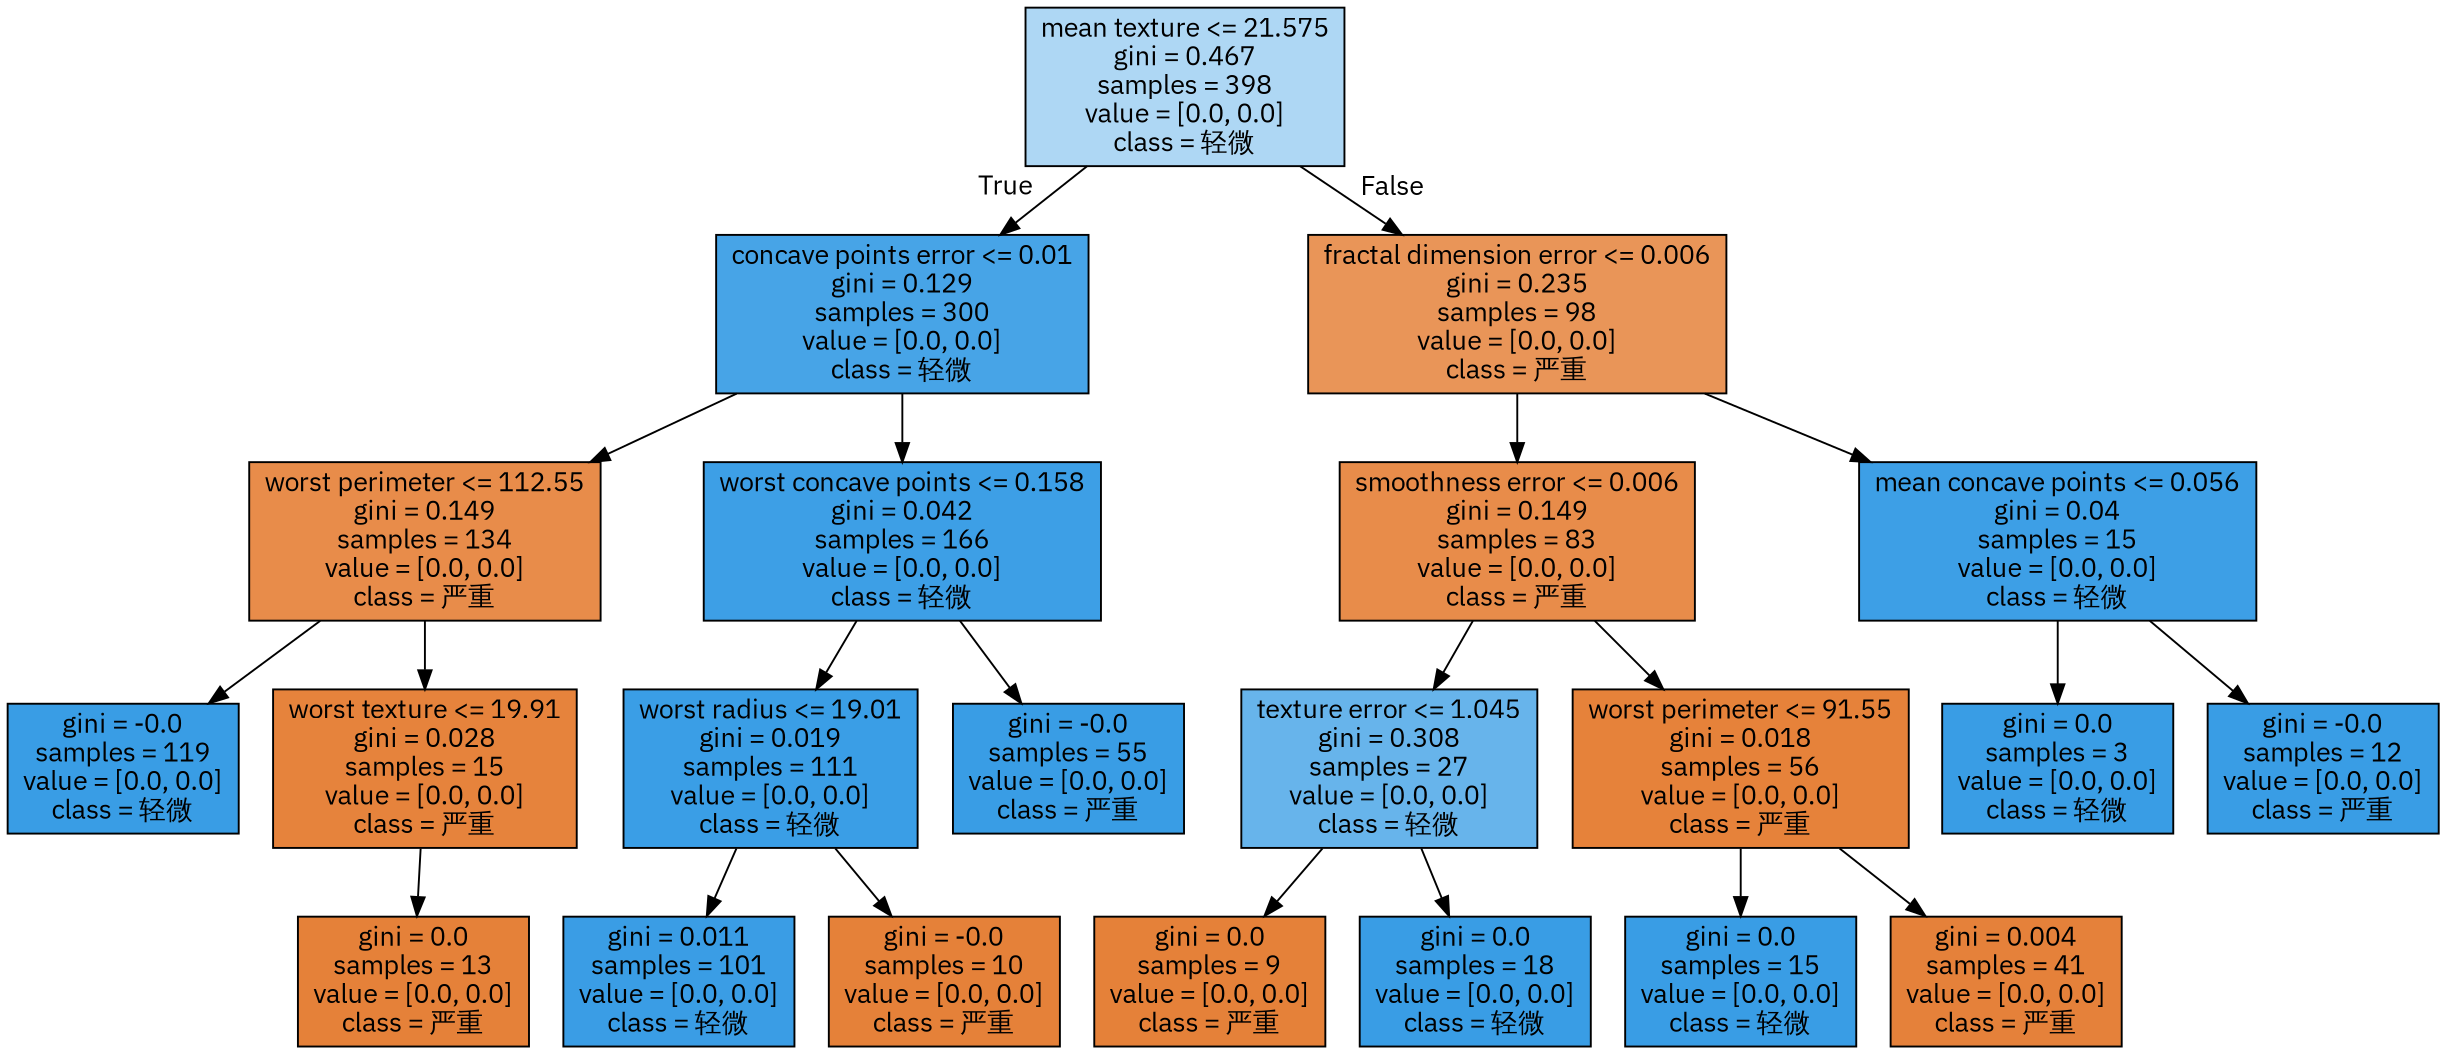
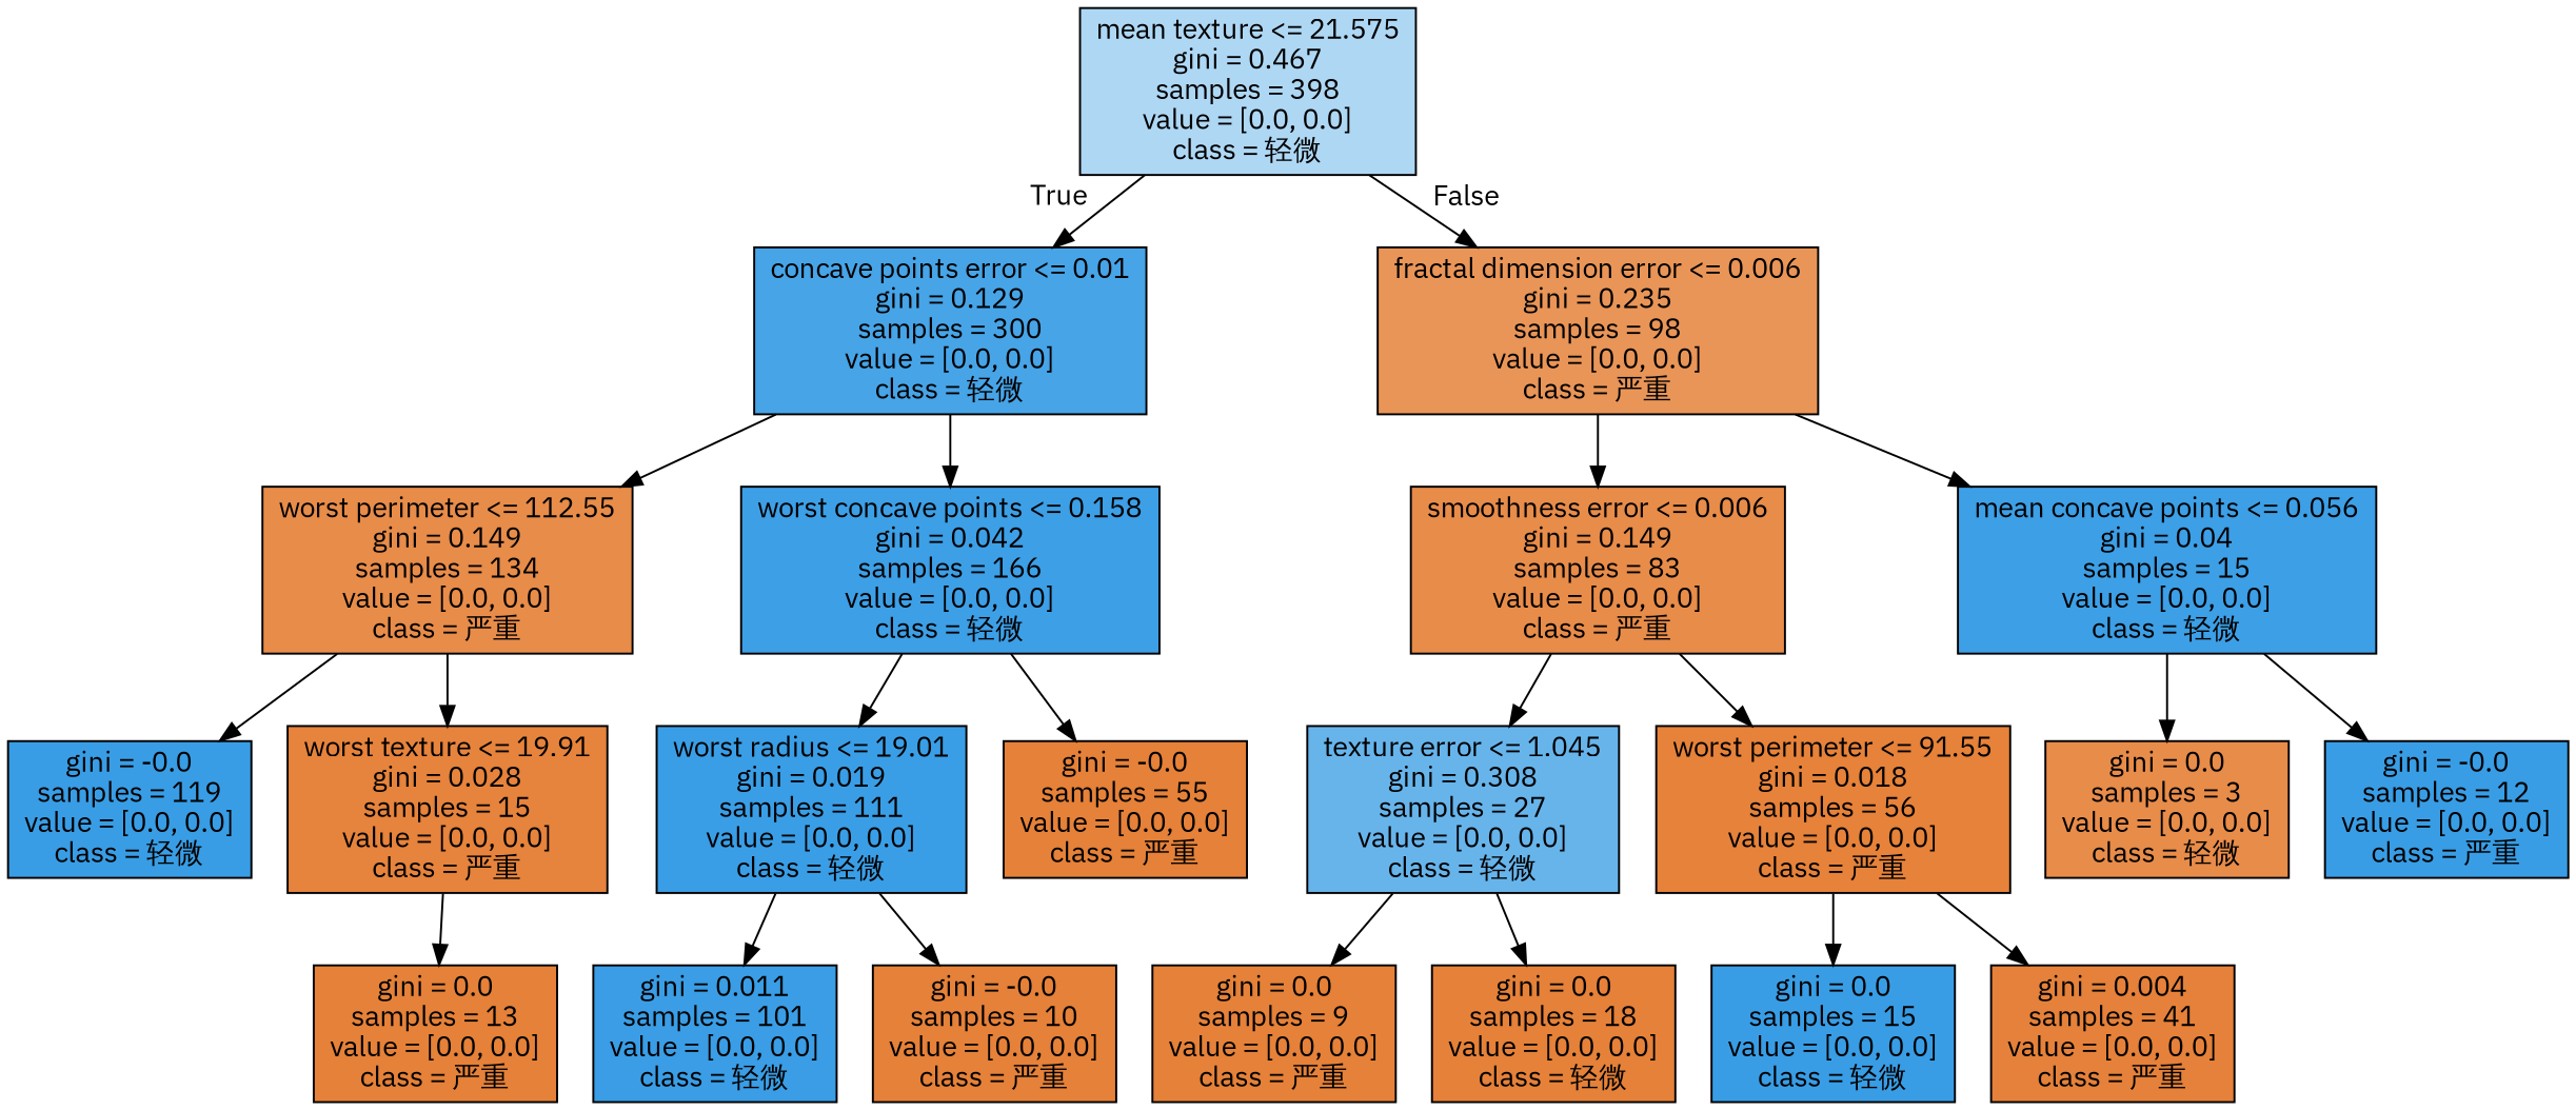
  digraph {
    fontname="IBM Plex Sans"
    node [color=black fillcolor="#399de5ff" fontname="IBM Plex Sans" shape=box style=filled]
    edge [fontname="IBM Plex Sans"]
    n1 [fillcolor="#399de568" label="mean texture <= 21.575\ngini = 0.467\nsamples = 398\nvalue = [0.0, 0.0]\nclass = 轻微"]
    n2 [fillcolor="#399de5ec" label="concave points error <= 0.01\ngini = 0.129\nsamples = 300\nvalue = [0.0, 0.0]\nclass = 轻微"]
    n3 [fillcolor="#e58139d7" label="fractal dimension error <= 0.006\ngini = 0.235\nsamples = 98\nvalue = [0.0, 0.0]\nclass = 严重"]
    n4 [fillcolor="#e58139e9" label="worst perimeter <= 112.55\ngini = 0.149\nsamples = 134\nvalue = [0.0, 0.0]\nclass = 严重"]
    n5 [fillcolor="#399de5f9" label="worst concave points <= 0.158\ngini = 0.042\nsamples = 166\nvalue = [0.0, 0.0]\nclass = 轻微"]
    n6 [fillcolor="#e58139e9" label="smoothness error <= 0.006\ngini = 0.149\nsamples = 83\nvalue = [0.0, 0.0]\nclass = 严重"]
    n7 [fillcolor="#399de5fa" label="mean concave points <= 0.056\ngini = 0.04\nsamples = 15\nvalue = [0.0, 0.0]\nclass = 轻微"]
    n8 [label="gini = -0.0\nsamples = 119\nvalue = [0.0, 0.0]\nclass = 轻微"]
    n9 [fillcolor="#e58139fb" label="worst texture <= 19.91\ngini = 0.028\nsamples = 15\nvalue = [0.0, 0.0]\nclass = 严重"]
    n10 [fillcolor="#399de5fd" label="worst radius <= 19.01\ngini = 0.019\nsamples = 111\nvalue = [0.0, 0.0]\nclass = 轻微"]
-   n11 [label="gini = -0.0\nsamples = 55\nvalue = [0.0, 0.0]\nclass = 严重"]
+   n11 [fillcolor="#e58139ff" label="gini = -0.0\nsamples = 55\nvalue = [0.0, 0.0]\nclass = 严重"]
    n12 [fillcolor="#e58139ff" label="gini = 0.0\nsamples = 13\nvalue = [0.0, 0.0]\nclass = 严重"]
    n13 [fillcolor="#399de5fe" label="gini = 0.011\nsamples = 101\nvalue = [0.0, 0.0]\nclass = 轻微"]
    n14 [fillcolor="#e58139ff" label="gini = -0.0\nsamples = 10\nvalue = [0.0, 0.0]\nclass = 严重"]
    n15 [fillcolor="#399de5c3" label="texture error <= 1.045\ngini = 0.308\nsamples = 27\nvalue = [0.0, 0.0]\nclass = 轻微"]
    n16 [fillcolor="#e58139fd" label="worst perimeter <= 91.55\ngini = 0.018\nsamples = 56\nvalue = [0.0, 0.0]\nclass = 严重"]
-   n17 [label="gini = 0.0\nsamples = 3\nvalue = [0.0, 0.0]\nclass = 轻微"]
+   n17 [fillcolor="#e58139e9" label="gini = 0.0\nsamples = 3\nvalue = [0.0, 0.0]\nclass = 轻微"]
    n18 [label="gini = -0.0\nsamples = 12\nvalue = [0.0, 0.0]\nclass = 严重"]
    n19 [fillcolor="#e58139ff" label="gini = 0.0\nsamples = 9\nvalue = [0.0, 0.0]\nclass = 严重"]
-   n20 [label="gini = 0.0\nsamples = 18\nvalue = [0.0, 0.0]\nclass = 轻微"]
+   n20 [fillcolor="#e58139ff" label="gini = 0.0\nsamples = 18\nvalue = [0.0, 0.0]\nclass = 轻微"]
    n21 [label="gini = 0.0\nsamples = 15\nvalue = [0.0, 0.0]\nclass = 轻微"]
    n22 [fillcolor="#e58139fe" label="gini = 0.004\nsamples = 41\nvalue = [0.0, 0.0]\nclass = 严重"]
    n1 -> n2 [headlabel=True labelangle=45 labeldistance=2.5]
    n1 -> n3 [headlabel=False labelangle=-45 labeldistance=2.5]
    n2 -> n4
    n2 -> n5
    n3 -> n6
    n3 -> n7
    n4 -> n8
    n4 -> n9
    n5 -> n10
    n5 -> n11
    n6 -> n15
    n6 -> n16
    n7 -> n17
    n7 -> n18
    n9 -> n12
    n10 -> n13
    n10 -> n14
    n15 -> n19
    n15 -> n20
    n16 -> n21
    n16 -> n22
  }
